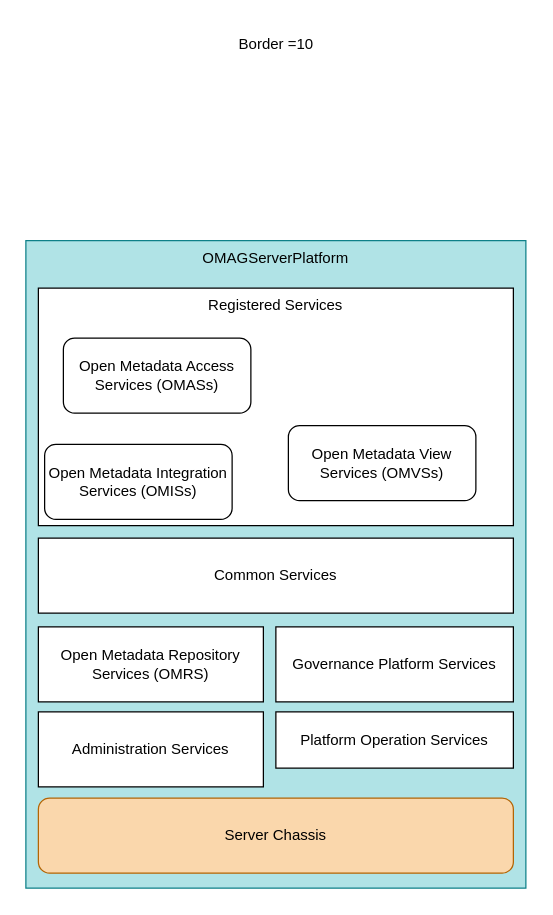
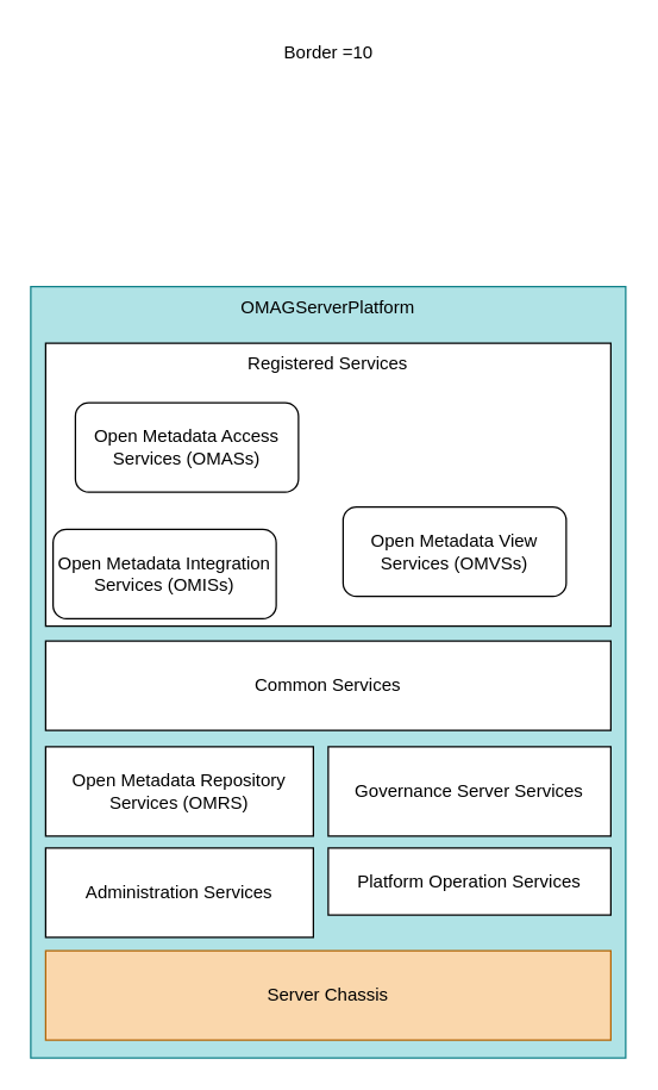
  <mxCell id="0" />
  <mxCell id="1" parent="0" />
  <mxCell id="2" value="OMAGServerPlatform" style="rounded=0;whiteSpace=wrap;html=1;verticalAlign=top;fillColor=#b0e3e6;strokeColor=#0e8088;" parent="1" vertex="1"><mxGeometry x="20" y="192" width="400" height="518" as="geometry" /></mxCell>
- <mxCell id="3" value="Server Chassis" style="whiteSpace=wrap;html=1;fillColor=#fad7ac;strokeColor=#b46504;rounded=1;" parent="1" vertex="1"><mxGeometry x="30" y="638" width="380" height="60" as="geometry" /></mxCell>
+ <mxCell id="3" value="Server Chassis" style="rounded=0;whiteSpace=wrap;html=1;fillColor=#fad7ac;strokeColor=#b46504;" parent="1" vertex="1"><mxGeometry x="30" y="638" width="380" height="60" as="geometry" /></mxCell>
  <mxCell id="4" value="Open Metadata Repository Services (OMRS)" style="rounded=0;whiteSpace=wrap;html=1;" parent="1" vertex="1"><mxGeometry x="30" y="501" width="180" height="60" as="geometry" /></mxCell>
  <mxCell id="5" value="Common Services" style="rounded=0;whiteSpace=wrap;html=1;" parent="1" vertex="1"><mxGeometry x="30" y="430" width="380" height="60" as="geometry" /></mxCell>
- <mxCell id="6" value="Governance Platform Services" style="rounded=0;whiteSpace=wrap;html=1;" parent="1" vertex="1"><mxGeometry x="220" y="501" width="190" height="60" as="geometry" /></mxCell>
+ <mxCell id="6" value="Governance Server Services" style="rounded=0;whiteSpace=wrap;html=1;" parent="1" vertex="1"><mxGeometry x="220" y="501" width="190" height="60" as="geometry" /></mxCell>
  <mxCell id="7" value="Registered Services" style="rounded=0;whiteSpace=wrap;html=1;verticalAlign=top;" parent="1" vertex="1"><mxGeometry x="30" y="230" width="380" height="190" as="geometry" /></mxCell>
  <mxCell id="8" value="Administration Services" style="rounded=0;whiteSpace=wrap;html=1;" parent="1" vertex="1"><mxGeometry x="30" y="569" width="180" height="60" as="geometry" /></mxCell>
  <mxCell id="9" value="Platform Operation Services" style="rounded=0;whiteSpace=wrap;html=1;" parent="1" vertex="1"><mxGeometry x="220" y="569" width="190" height="45" as="geometry" /></mxCell>
  <mxCell id="10" value="Open Metadata Access Services (OMASs)" style="rounded=1;whiteSpace=wrap;html=1;" parent="1" vertex="1"><mxGeometry x="50" y="270" width="150" height="60" as="geometry" /></mxCell>
  <mxCell id="11" value="Open Metadata Integration Services (OMISs)" style="rounded=1;whiteSpace=wrap;html=1;" parent="1" vertex="1"><mxGeometry x="35" y="355" width="150" height="60" as="geometry" /></mxCell>
  <mxCell id="12" value="Open Metadata View Services (OMVSs)" style="rounded=1;whiteSpace=wrap;html=1;" parent="1" vertex="1"><mxGeometry x="230" y="340" width="150" height="60" as="geometry" /></mxCell>
  <mxCell id="13" value="Border =10" style="text;html=1;align=center;verticalAlign=middle;resizable=0;points=[];autosize=1;strokeColor=none;fillColor=none;" vertex="1" parent="1"><mxGeometry x="180" y="20" width="80" height="30" as="geometry" /></mxCell>
